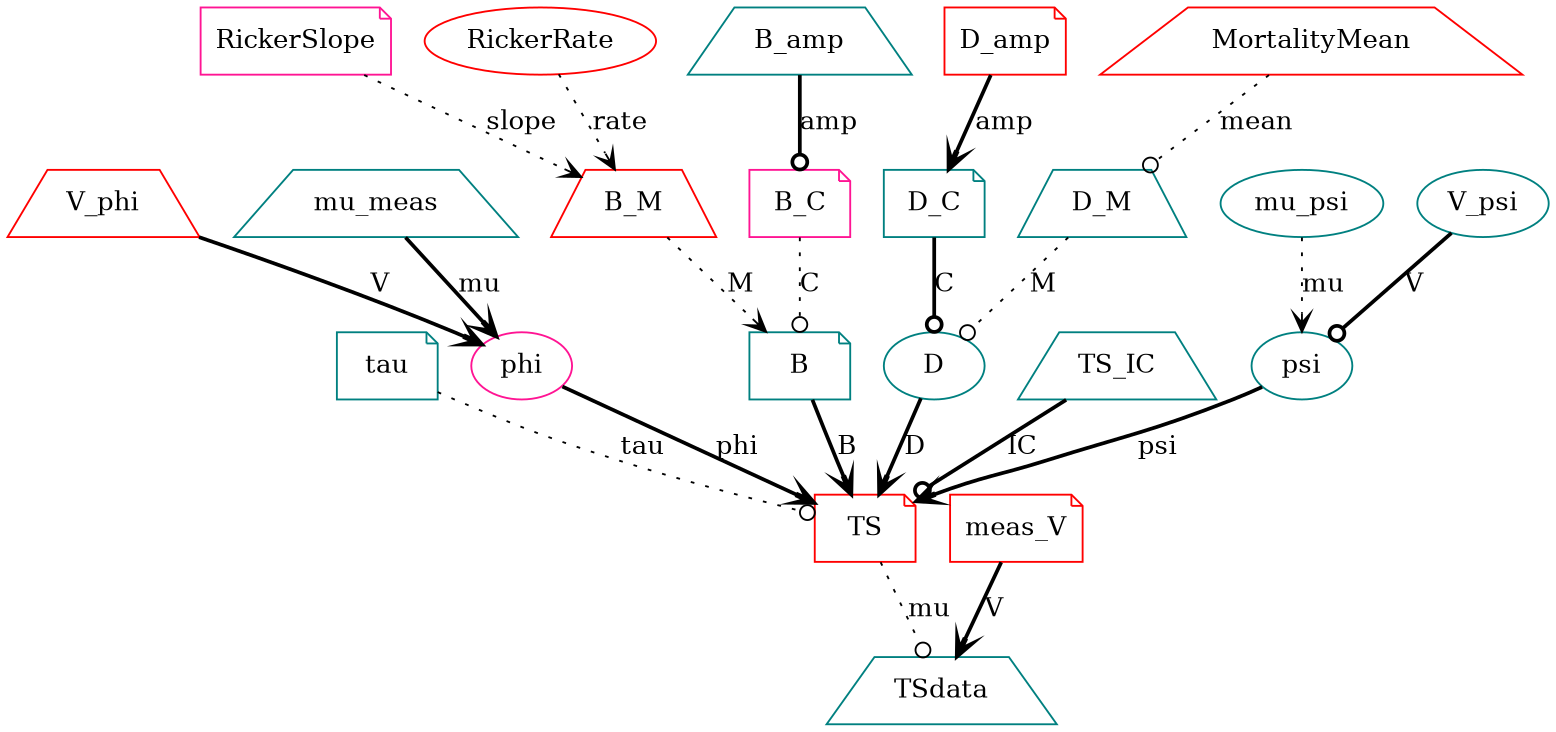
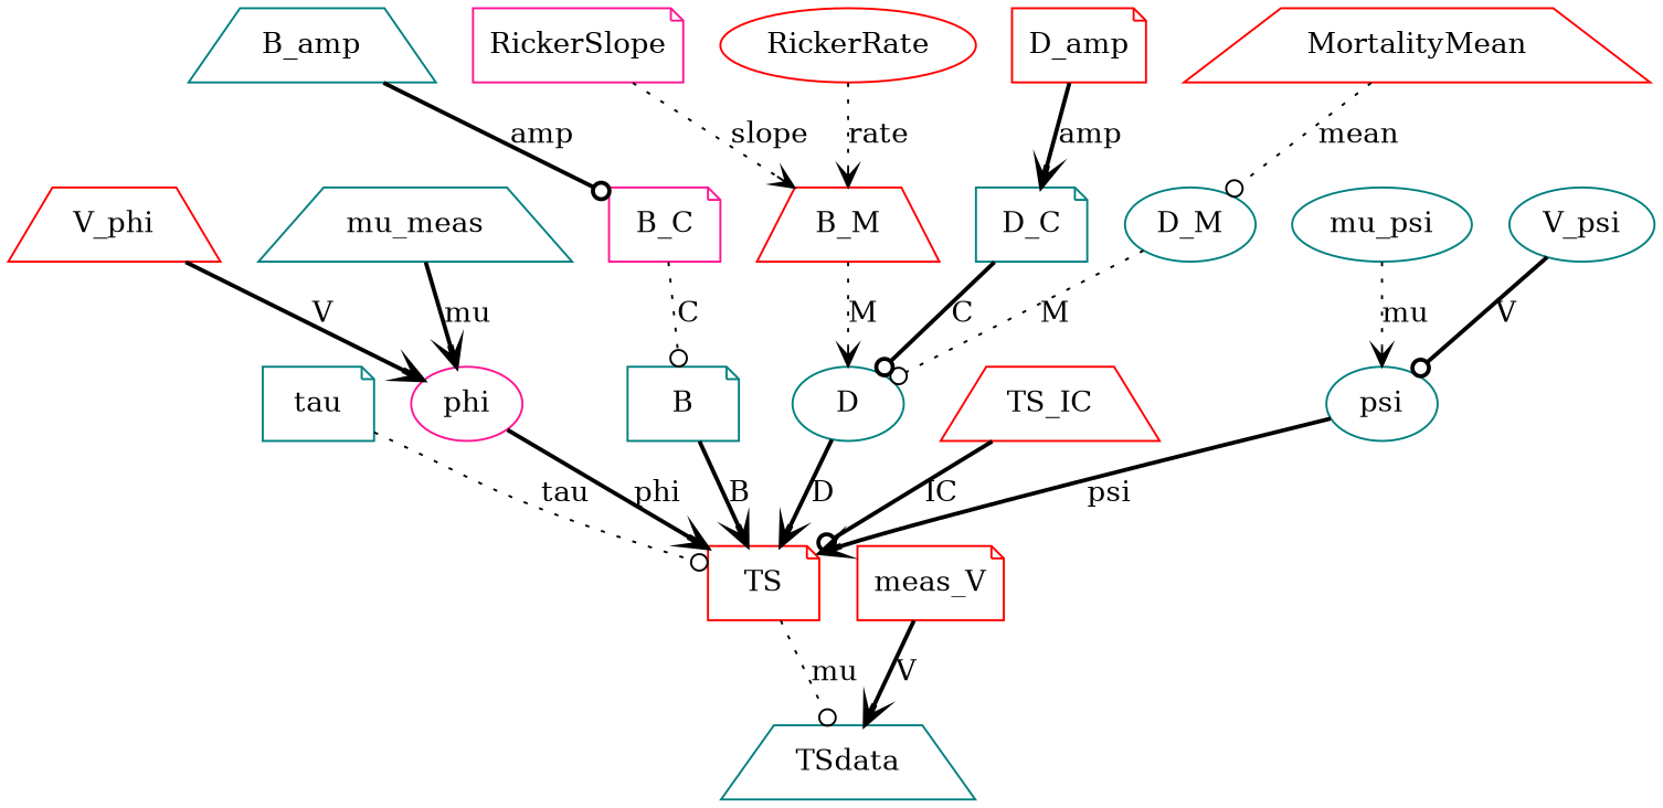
  digraph {
    node [color=teal shape=note]
    edge [arrowhead=vee style=bold]
    tau
    TS [color=red]
    TSdata [shape=trapezium]
    meas_V [color=red]
    V_phi [color=red shape=trapezium]
    phi [color=deeppink shape=ellipse]
    B_M [color=red shape=trapezium]
    B
    RickerSlope [color=deeppink]
    D [shape=ellipse]
    B_C [color=deeppink]
    B_amp [shape=trapezium]
-   TS_IC [shape=trapezium]
+   TS_IC [color=red shape=trapezium]
    D_C
    D_amp [color=red]
    mu_psi [shape=ellipse]
    psi [shape=ellipse]
    V_psi [shape=ellipse]
    RickerRate [color=red shape=ellipse]
    n20 [label=mu_meas shape=trapezium]
-   D_M [shape=trapezium]
+   D_M [shape=ellipse]
    MortalityMean [color=red shape=trapezium]
    tau -> TS [arrowhead=odot label=tau style=dotted]
    TS -> TSdata [arrowhead=odot label=mu style=dotted]
    meas_V -> TSdata [label=V]
    V_phi -> phi [label=V]
    phi -> TS [label=phi]
-   B_M -> B [label=M style=dotted]
+   B_M -> D [label=M style=dotted]
    B -> TS [label=B]
    RickerSlope -> B_M [label=slope style=dotted]
    D -> TS [label=D]
    B_C -> B [arrowhead=odot label=C style=dotted]
    B_amp -> B_C [arrowhead=odot label=amp]
    TS_IC -> TS [arrowhead=odot label=IC]
    D_C -> D [arrowhead=odot label=C]
    D_amp -> D_C [label=amp]
    mu_psi -> psi [label=mu style=dotted]
    psi -> TS [label=psi]
    V_psi -> psi [arrowhead=odot label=V]
    RickerRate -> B_M [label=rate style=dotted]
    n20 -> phi [label=mu]
    D_M -> D [arrowhead=odot label=M style=dotted]
    MortalityMean -> D_M [arrowhead=odot label=mean style=dotted]
  }
